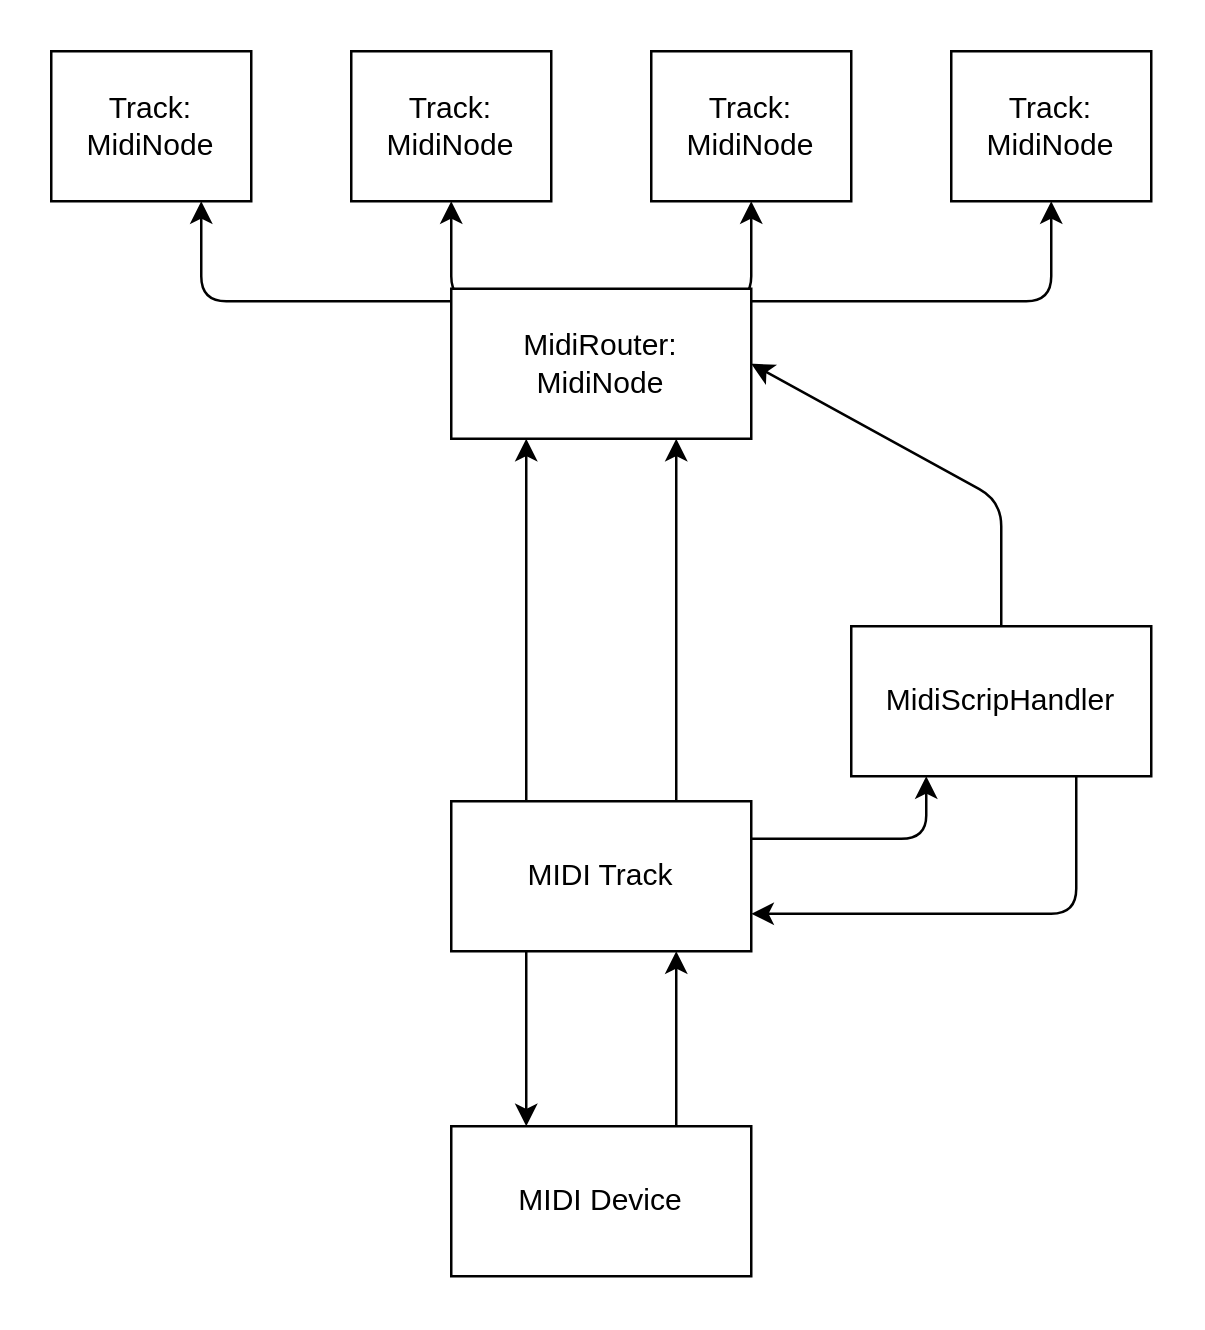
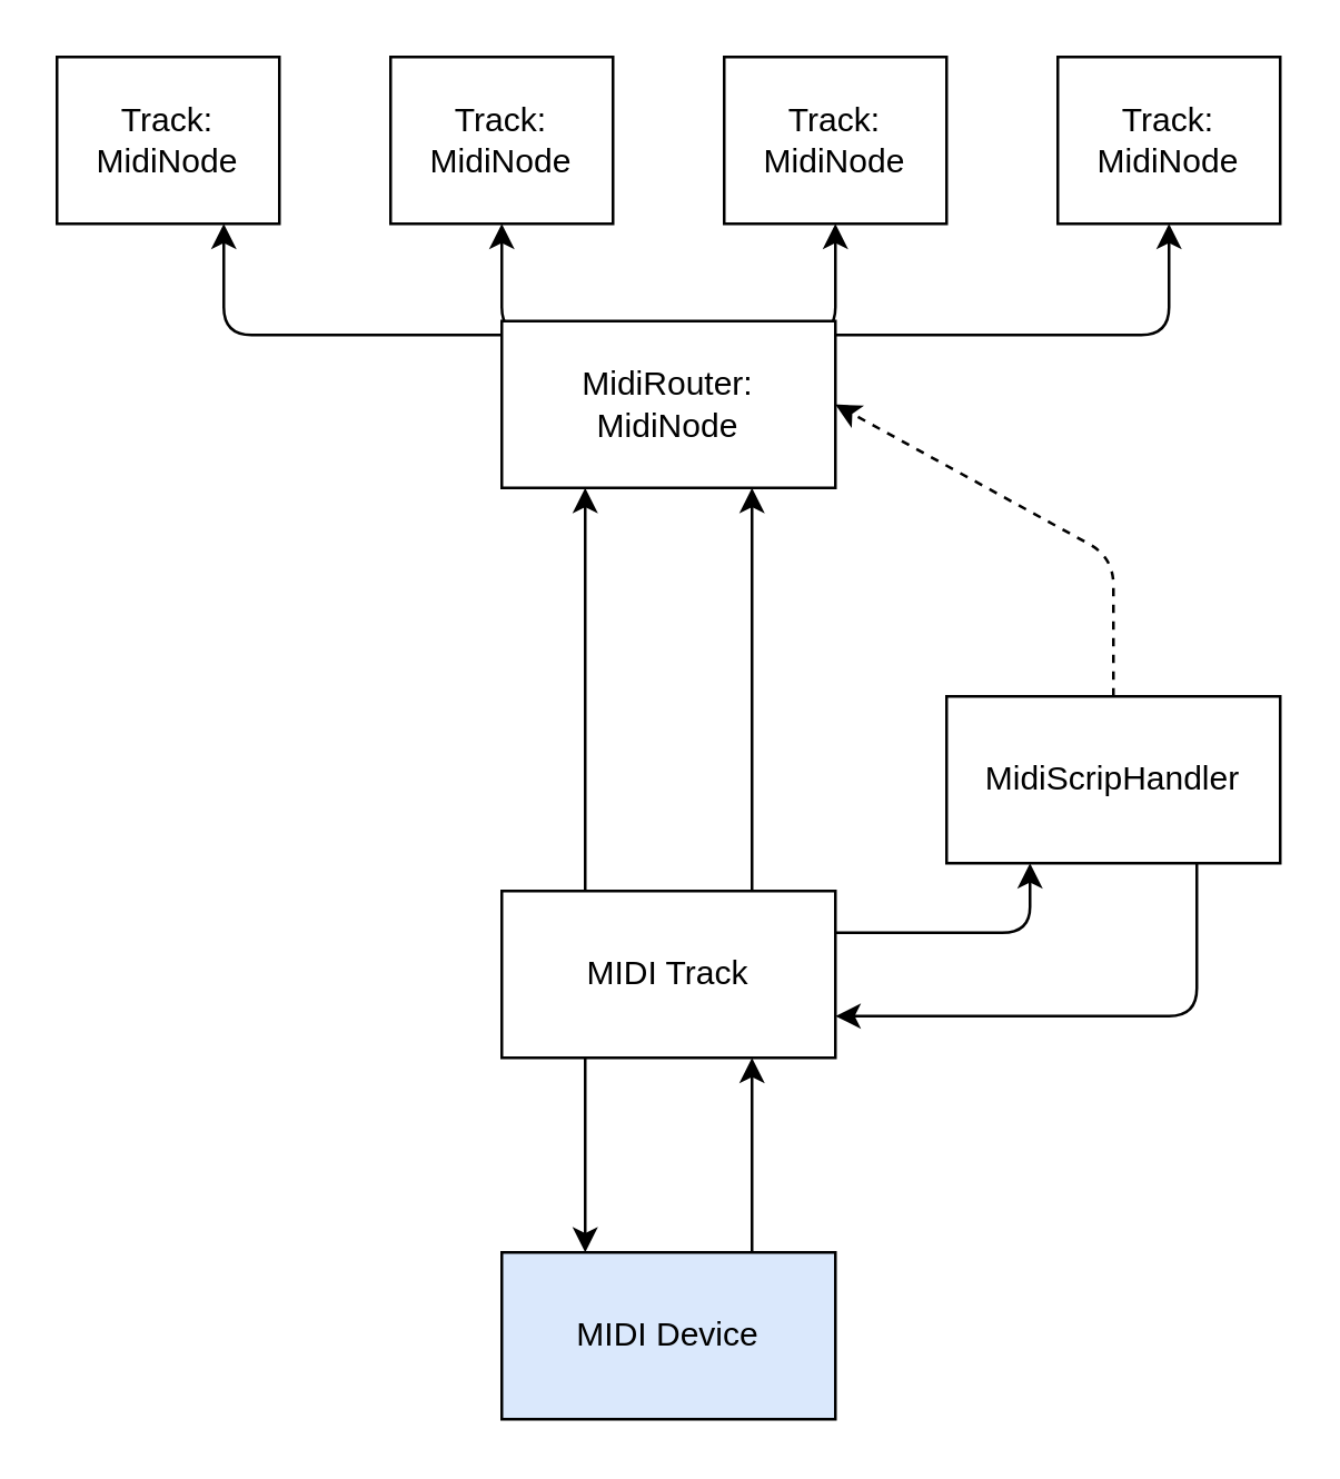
  <mxCell id="0" />
  <mxCell id="1" parent="0" />
  <mxCell id="2" style="edgeStyle=none;html=1;exitX=0.75;exitY=0;exitDx=0;exitDy=0;entryX=0.75;entryY=1;entryDx=0;entryDy=0;" edge="1" parent="1" source="3" target="8"><mxGeometry relative="1" as="geometry" /></mxCell>
- <mxCell id="3" value="MIDI Device" style="rounded=0;whiteSpace=wrap;html=1;" vertex="1" parent="1"><mxGeometry x="180" y="450" width="120" height="60" as="geometry" /></mxCell>
+ <mxCell id="3" value="MIDI Device" style="rounded=0;whiteSpace=wrap;html=1;fillColor=#dae8fc;" vertex="1" parent="1"><mxGeometry x="180" y="450" width="120" height="60" as="geometry" /></mxCell>
  <mxCell id="4" style="edgeStyle=none;html=1;exitX=0.25;exitY=1;exitDx=0;exitDy=0;entryX=0.25;entryY=0;entryDx=0;entryDy=0;" edge="1" parent="1" source="8" target="3"><mxGeometry relative="1" as="geometry" /></mxCell>
  <mxCell id="5" style="edgeStyle=none;html=1;exitX=1;exitY=0.25;exitDx=0;exitDy=0;entryX=0.25;entryY=1;entryDx=0;entryDy=0;" edge="1" parent="1" source="8" target="11"><mxGeometry relative="1" as="geometry"><Array as="points"><mxPoint x="370" y="335" /></Array></mxGeometry></mxCell>
  <mxCell id="6" style="edgeStyle=none;html=1;exitX=0.75;exitY=0;exitDx=0;exitDy=0;entryX=0.75;entryY=1;entryDx=0;entryDy=0;" edge="1" parent="1" source="8" target="16"><mxGeometry relative="1" as="geometry" /></mxCell>
  <mxCell id="7" style="edgeStyle=none;html=1;exitX=0.25;exitY=0;exitDx=0;exitDy=0;entryX=0.25;entryY=1;entryDx=0;entryDy=0;" edge="1" parent="1" source="8" target="16"><mxGeometry relative="1" as="geometry" /></mxCell>
  <mxCell id="8" value="MIDI Track" style="rounded=0;whiteSpace=wrap;html=1;" vertex="1" parent="1"><mxGeometry x="180" y="320" width="120" height="60" as="geometry" /></mxCell>
  <mxCell id="9" style="edgeStyle=none;html=1;exitX=0.75;exitY=1;exitDx=0;exitDy=0;entryX=1;entryY=0.75;entryDx=0;entryDy=0;" edge="1" parent="1" source="11" target="8"><mxGeometry relative="1" as="geometry"><Array as="points"><mxPoint x="430" y="365" /></Array></mxGeometry></mxCell>
- <mxCell id="10" style="edgeStyle=none;html=1;exitX=0.5;exitY=0;exitDx=0;exitDy=0;entryX=1;entryY=0.5;entryDx=0;entryDy=0;" edge="1" parent="1" source="11" target="16"><mxGeometry relative="1" as="geometry"><Array as="points"><mxPoint x="400" y="200" /></Array></mxGeometry></mxCell>
+ <mxCell id="10" style="edgeStyle=none;html=1;exitX=0.5;exitY=0;exitDx=0;exitDy=0;entryX=1;entryY=0.5;entryDx=0;entryDy=0;dashed=1;" edge="1" parent="1" source="11" target="16"><mxGeometry relative="1" as="geometry"><Array as="points"><mxPoint x="400" y="200" /></Array></mxGeometry></mxCell>
  <mxCell id="11" value="MidiScripHandler" style="rounded=0;whiteSpace=wrap;html=1;" vertex="1" parent="1"><mxGeometry x="340" y="250" width="120" height="60" as="geometry" /></mxCell>
  <mxCell id="12" style="edgeStyle=none;html=1;exitX=0.5;exitY=0;exitDx=0;exitDy=0;entryX=0.75;entryY=1;entryDx=0;entryDy=0;" edge="1" parent="1" source="16" target="17"><mxGeometry relative="1" as="geometry"><Array as="points"><mxPoint x="240" y="120" /><mxPoint x="80" y="120" /></Array></mxGeometry></mxCell>
  <mxCell id="13" style="edgeStyle=none;html=1;exitX=0.5;exitY=0;exitDx=0;exitDy=0;entryX=0.5;entryY=1;entryDx=0;entryDy=0;" edge="1" parent="1" source="16" target="18"><mxGeometry relative="1" as="geometry"><Array as="points"><mxPoint x="240" y="120" /><mxPoint x="180" y="120" /></Array></mxGeometry></mxCell>
  <mxCell id="14" style="edgeStyle=none;html=1;entryX=0.5;entryY=1;entryDx=0;entryDy=0;" edge="1" parent="1" source="16" target="19"><mxGeometry relative="1" as="geometry"><Array as="points"><mxPoint x="240" y="120" /><mxPoint x="300" y="120" /></Array></mxGeometry></mxCell>
  <mxCell id="15" style="edgeStyle=none;html=1;exitX=0.5;exitY=0;exitDx=0;exitDy=0;entryX=0.5;entryY=1;entryDx=0;entryDy=0;" edge="1" parent="1" source="16" target="20"><mxGeometry relative="1" as="geometry"><Array as="points"><mxPoint x="240" y="120" /><mxPoint x="420" y="120" /></Array></mxGeometry></mxCell>
  <mxCell id="16" value="MidiRouter:&lt;div&gt;MidiNode&lt;/div&gt;" style="rounded=0;whiteSpace=wrap;html=1;" vertex="1" parent="1"><mxGeometry x="180" y="115" width="120" height="60" as="geometry" /></mxCell>
  <mxCell id="17" value="Track:&lt;div&gt;MidiNode&lt;/div&gt;" style="rounded=0;whiteSpace=wrap;html=1;" vertex="1" parent="1"><mxGeometry x="20" y="20" width="80" height="60" as="geometry" /></mxCell>
  <mxCell id="18" value="Track:&lt;div&gt;MidiNode&lt;/div&gt;" style="rounded=0;whiteSpace=wrap;html=1;" vertex="1" parent="1"><mxGeometry x="140" y="20" width="80" height="60" as="geometry" /></mxCell>
  <mxCell id="19" value="Track:&lt;div&gt;MidiNode&lt;/div&gt;" style="rounded=0;whiteSpace=wrap;html=1;" vertex="1" parent="1"><mxGeometry x="260" y="20" width="80" height="60" as="geometry" /></mxCell>
  <mxCell id="20" value="Track:&lt;div&gt;MidiNode&lt;/div&gt;" style="rounded=0;whiteSpace=wrap;html=1;" vertex="1" parent="1"><mxGeometry x="380" y="20" width="80" height="60" as="geometry" /></mxCell>
